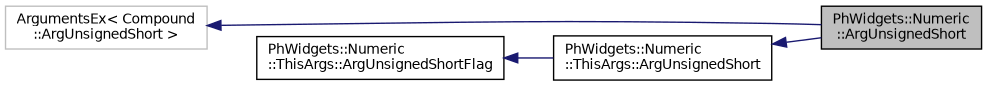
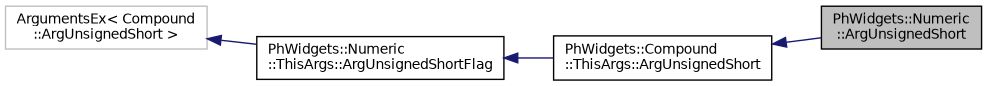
  digraph {
    rankdir=LR
    node [color=black fillcolor=white fontname=Helvetica fontsize=10 shape=record style=filled]
    edge [color=midnightblue dir=back fontname=Helvetica fontsize=10 labelfontname=Helvetica labelfontsize=10 style=solid]
    n1 [fillcolor=grey75 fontcolor=black height=0.2 label="PhWidgets::Numeric\l::ArgUnsignedShort" width=0.4]
    n2 [color=grey75 height=0.2 label="ArgumentsEx\< Compound\l::ArgUnsignedShort \>" width=0.4]
-   n3 [height=0.2 label="PhWidgets::Numeric\l::ThisArgs::ArgUnsignedShort" width=0.4]
+   n3 [height=0.2 label="PhWidgets::Compound\l::ThisArgs::ArgUnsignedShort" width=0.4]
    n4 [height=0.2 label="PhWidgets::Numeric\l::ThisArgs::ArgUnsignedShortFlag" width=0.4]
-   n2 -> n1
+   n2 -> n4
    n3 -> n1
    n4 -> n3
  }
